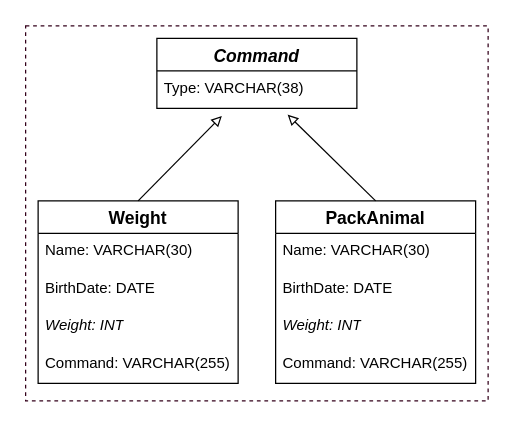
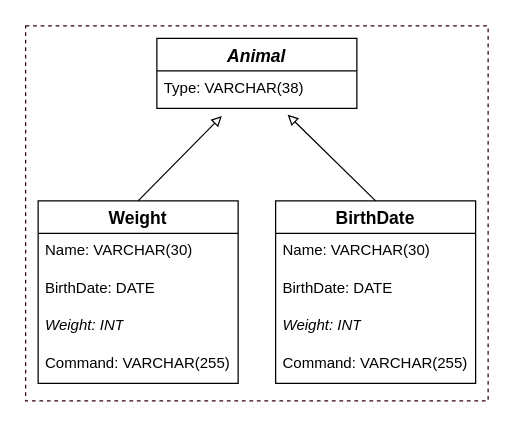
  <mxCell id="0" />
  <mxCell id="1" parent="0" />
  <mxCell id="2" value="" style="rounded=0;whiteSpace=wrap;html=1;dashed=1;strokeColor=#33001A;fillColor=none;" parent="1" vertex="1"><mxGeometry x="20" y="20" width="370" height="300" as="geometry" /></mxCell>
- <mxCell id="3" value="Command" style="swimlane;fontStyle=3;childLayout=stackLayout;horizontal=1;startSize=26;horizontalStack=0;resizeParent=1;resizeParentMax=0;resizeLast=0;collapsible=1;marginBottom=0;align=center;fontSize=14;" parent="1" vertex="1"><mxGeometry x="125" y="30" width="160" height="56" as="geometry" /></mxCell>
+ <mxCell id="3" value="Animal" style="swimlane;fontStyle=3;childLayout=stackLayout;horizontal=1;startSize=26;horizontalStack=0;resizeParent=1;resizeParentMax=0;resizeLast=0;collapsible=1;marginBottom=0;align=center;fontSize=14;" parent="1" vertex="1"><mxGeometry x="125" y="30" width="160" height="56" as="geometry" /></mxCell>
  <mxCell id="4" value="Type: VARCHAR(38)" style="text;strokeColor=none;fillColor=none;spacingLeft=4;spacingRight=4;overflow=hidden;rotatable=0;points=[[0,0.5],[1,0.5]];portConstraint=eastwest;fontSize=12;whiteSpace=wrap;html=1;" parent="3" vertex="1"><mxGeometry y="26" width="160" height="30" as="geometry" /></mxCell>
  <mxCell id="5" value="Weight" style="swimlane;fontStyle=1;childLayout=stackLayout;horizontal=1;startSize=26;horizontalStack=0;resizeParent=1;resizeParentMax=0;resizeLast=0;collapsible=1;marginBottom=0;align=center;fontSize=14;" parent="1" vertex="1"><mxGeometry x="30" y="160" width="160" height="146" as="geometry" /></mxCell>
  <mxCell id="6" value="Name: VARCHAR(30)" style="text;strokeColor=none;fillColor=none;spacingLeft=4;spacingRight=4;overflow=hidden;rotatable=0;points=[[0,0.5],[1,0.5]];portConstraint=eastwest;fontSize=12;whiteSpace=wrap;html=1;" parent="5" vertex="1"><mxGeometry y="26" width="160" height="30" as="geometry" /></mxCell>
  <mxCell id="7" value="BirthDate: DATE" style="text;strokeColor=none;fillColor=none;spacingLeft=4;spacingRight=4;overflow=hidden;rotatable=0;points=[[0,0.5],[1,0.5]];portConstraint=eastwest;fontSize=12;whiteSpace=wrap;html=1;" parent="5" vertex="1"><mxGeometry y="56" width="160" height="30" as="geometry" /></mxCell>
  <mxCell id="8" value="&lt;i&gt;Weight: INT&lt;/i&gt;" style="text;strokeColor=none;fillColor=none;spacingLeft=4;spacingRight=4;overflow=hidden;rotatable=0;points=[[0,0.5],[1,0.5]];portConstraint=eastwest;fontSize=12;whiteSpace=wrap;html=1;" parent="5" vertex="1"><mxGeometry y="86" width="160" height="30" as="geometry" /></mxCell>
  <mxCell id="9" value="Command: VARCHAR(255)" style="text;strokeColor=none;fillColor=none;spacingLeft=4;spacingRight=4;overflow=hidden;rotatable=0;points=[[0,0.5],[1,0.5]];portConstraint=eastwest;fontSize=12;whiteSpace=wrap;html=1;" parent="5" vertex="1"><mxGeometry y="116" width="160" height="30" as="geometry" /></mxCell>
- <mxCell id="10" value="PackAnimal" style="swimlane;fontStyle=1;childLayout=stackLayout;horizontal=1;startSize=26;horizontalStack=0;resizeParent=1;resizeParentMax=0;resizeLast=0;collapsible=1;marginBottom=0;align=center;fontSize=14;" parent="1" vertex="1"><mxGeometry x="220" y="160" width="160" height="146" as="geometry" /></mxCell>
+ <mxCell id="10" value="BirthDate" style="swimlane;fontStyle=1;childLayout=stackLayout;horizontal=1;startSize=26;horizontalStack=0;resizeParent=1;resizeParentMax=0;resizeLast=0;collapsible=1;marginBottom=0;align=center;fontSize=14;" parent="1" vertex="1"><mxGeometry x="220" y="160" width="160" height="146" as="geometry" /></mxCell>
  <mxCell id="11" value="Name: VARCHAR(30)" style="text;strokeColor=none;fillColor=none;spacingLeft=4;spacingRight=4;overflow=hidden;rotatable=0;points=[[0,0.5],[1,0.5]];portConstraint=eastwest;fontSize=12;whiteSpace=wrap;html=1;" parent="10" vertex="1"><mxGeometry y="26" width="160" height="30" as="geometry" /></mxCell>
  <mxCell id="12" value="BirthDate: DATE" style="text;strokeColor=none;fillColor=none;spacingLeft=4;spacingRight=4;overflow=hidden;rotatable=0;points=[[0,0.5],[1,0.5]];portConstraint=eastwest;fontSize=12;whiteSpace=wrap;html=1;" parent="10" vertex="1"><mxGeometry y="56" width="160" height="30" as="geometry" /></mxCell>
  <mxCell id="13" value="&lt;i&gt;Weight: INT&lt;/i&gt;" style="text;strokeColor=none;fillColor=none;spacingLeft=4;spacingRight=4;overflow=hidden;rotatable=0;points=[[0,0.5],[1,0.5]];portConstraint=eastwest;fontSize=12;whiteSpace=wrap;html=1;" vertex="1" parent="10"><mxGeometry y="86" width="160" height="30" as="geometry" /></mxCell>
  <mxCell id="14" value="Command: VARCHAR(255)" style="text;strokeColor=none;fillColor=none;spacingLeft=4;spacingRight=4;overflow=hidden;rotatable=0;points=[[0,0.5],[1,0.5]];portConstraint=eastwest;fontSize=12;whiteSpace=wrap;html=1;" parent="10" vertex="1"><mxGeometry y="116" width="160" height="30" as="geometry" /></mxCell>
  <mxCell id="15" value="" style="endArrow=block;html=1;rounded=0;exitX=0.5;exitY=0;exitDx=0;exitDy=0;entryX=0.361;entryY=1.053;entryDx=0;entryDy=0;entryPerimeter=0;endFill=0;" parent="1" source="5" edge="1"><mxGeometry width="50" height="50" relative="1" as="geometry"><mxPoint x="90" y="160" as="sourcePoint" /><mxPoint x="177" y="92" as="targetPoint" /></mxGeometry></mxCell>
  <mxCell id="16" value="" style="endArrow=block;html=1;rounded=0;exitX=0.5;exitY=0;exitDx=0;exitDy=0;entryX=0.652;entryY=1.032;entryDx=0;entryDy=0;entryPerimeter=0;endFill=0;" parent="1" source="10" edge="1"><mxGeometry width="50" height="50" relative="1" as="geometry"><mxPoint x="319.6" y="160" as="sourcePoint" /><mxPoint x="229.6" y="91" as="targetPoint" /></mxGeometry></mxCell>
